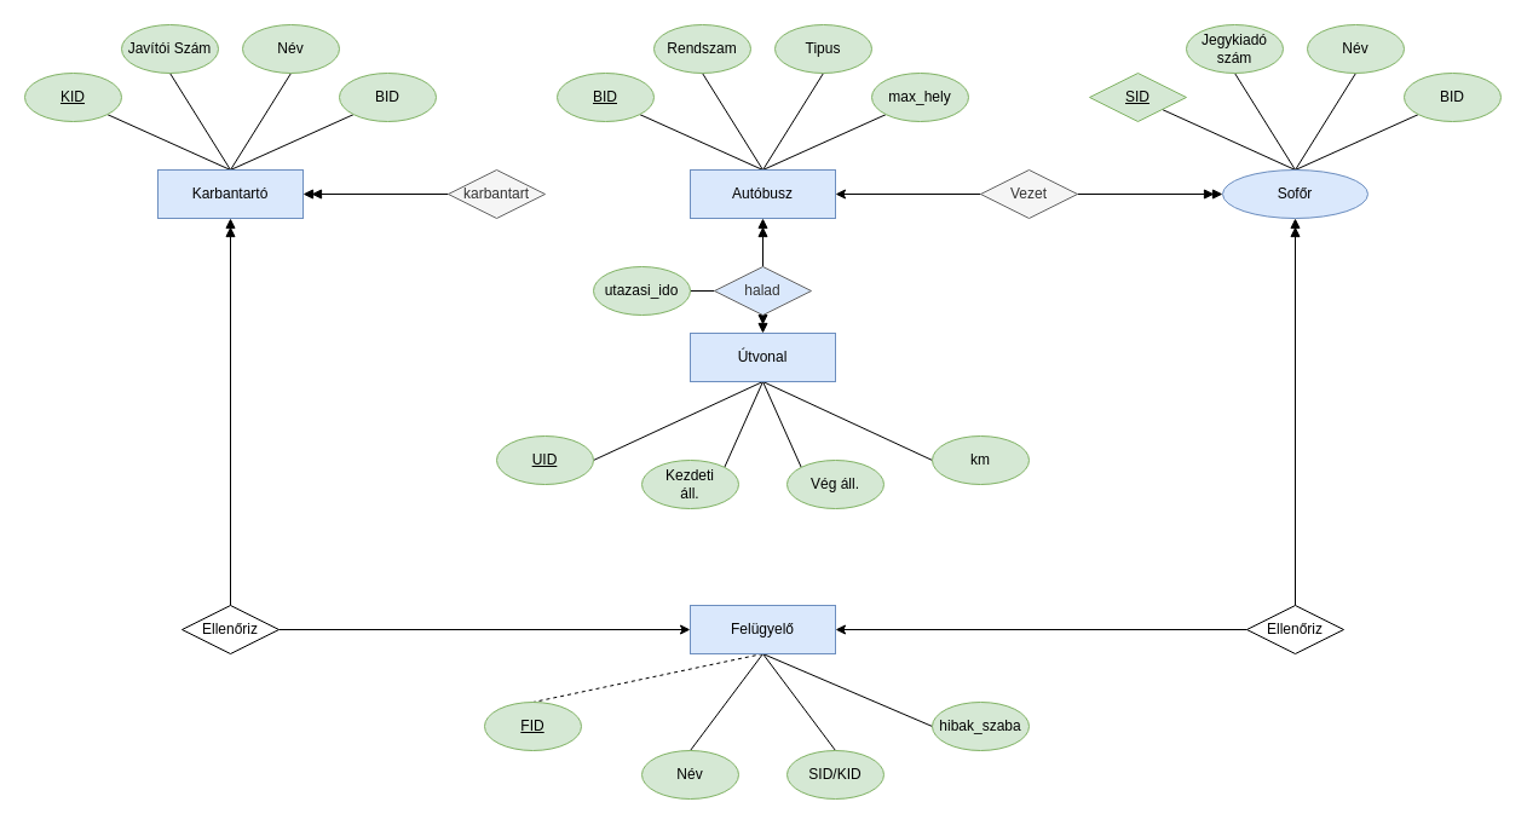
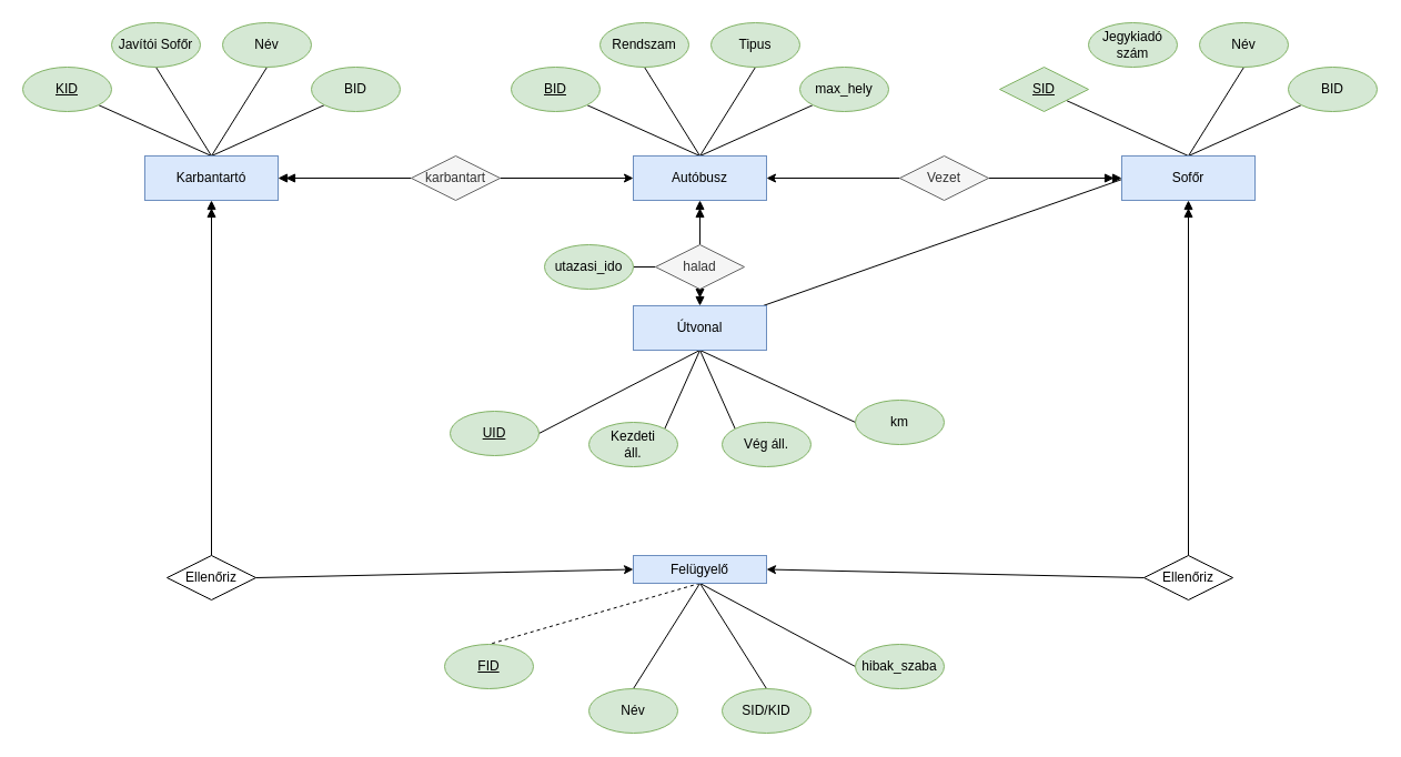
  <mxCell id="0" />
  <mxCell id="1" parent="0" />
  <mxCell id="2" style="rounded=0;orthogonalLoop=1;jettySize=auto;html=1;exitX=0.5;exitY=0;exitDx=0;exitDy=0;entryX=1;entryY=1;entryDx=0;entryDy=0;endArrow=none;endFill=0;" parent="1" source="6" target="8" edge="1"><mxGeometry relative="1" as="geometry" /></mxCell>
  <mxCell id="3" style="edgeStyle=none;rounded=0;orthogonalLoop=1;jettySize=auto;html=1;exitX=0.5;exitY=0;exitDx=0;exitDy=0;entryX=0.5;entryY=1;entryDx=0;entryDy=0;endArrow=none;endFill=0;" parent="1" source="6" target="7" edge="1"><mxGeometry relative="1" as="geometry" /></mxCell>
  <mxCell id="4" style="edgeStyle=none;rounded=0;orthogonalLoop=1;jettySize=auto;html=1;exitX=0.5;exitY=0;exitDx=0;exitDy=0;entryX=0.5;entryY=1;entryDx=0;entryDy=0;endArrow=none;endFill=0;" parent="1" source="6" target="9" edge="1"><mxGeometry relative="1" as="geometry" /></mxCell>
  <mxCell id="5" style="edgeStyle=none;rounded=0;orthogonalLoop=1;jettySize=auto;html=1;exitX=0.5;exitY=0;exitDx=0;exitDy=0;entryX=0;entryY=1;entryDx=0;entryDy=0;endArrow=none;endFill=0;" parent="1" source="6" target="10" edge="1"><mxGeometry relative="1" as="geometry" /></mxCell>
  <mxCell id="6" value="Autóbusz" style="rounded=0;whiteSpace=wrap;html=1;fillColor=#dae8fc;strokeColor=#6c8ebf;" parent="1" vertex="1"><mxGeometry x="570" y="140" width="120" height="40" as="geometry" /></mxCell>
  <mxCell id="7" value="Rendszam" style="ellipse;whiteSpace=wrap;html=1;fillColor=#d5e8d4;strokeColor=#82b366;" parent="1" vertex="1"><mxGeometry x="540" y="20" width="80" height="40" as="geometry" /></mxCell>
  <mxCell id="8" value="&lt;u&gt;BID&lt;/u&gt;" style="ellipse;whiteSpace=wrap;html=1;fillColor=#d5e8d4;strokeColor=#82b366;" parent="1" vertex="1"><mxGeometry x="460" y="60" width="80" height="40" as="geometry" /></mxCell>
  <mxCell id="9" value="Tipus" style="ellipse;whiteSpace=wrap;html=1;fillColor=#d5e8d4;strokeColor=#82b366;" parent="1" vertex="1"><mxGeometry x="640" y="20" width="80" height="40" as="geometry" /></mxCell>
  <mxCell id="10" value="max_hely" style="ellipse;whiteSpace=wrap;html=1;fillColor=#d5e8d4;strokeColor=#82b366;" parent="1" vertex="1"><mxGeometry x="720" y="60" width="80" height="40" as="geometry" /></mxCell>
  <mxCell id="11" style="edgeStyle=none;rounded=0;orthogonalLoop=1;jettySize=auto;html=1;exitX=1;exitY=0.5;exitDx=0;exitDy=0;entryX=0;entryY=0.5;entryDx=0;entryDy=0;endArrow=doubleBlock;endFill=1;" parent="1" source="13" target="18" edge="1"><mxGeometry relative="1" as="geometry" /></mxCell>
  <mxCell id="12" style="edgeStyle=none;rounded=0;orthogonalLoop=1;jettySize=auto;html=1;exitX=0;exitY=0.5;exitDx=0;exitDy=0;entryX=1;entryY=0.5;entryDx=0;entryDy=0;endArrow=classic;endFill=1;" parent="1" source="13" target="6" edge="1"><mxGeometry relative="1" as="geometry" /></mxCell>
  <mxCell id="13" value="Vezet" style="rhombus;whiteSpace=wrap;html=1;fillColor=#f5f5f5;fontColor=#333333;strokeColor=#666666;" parent="1" vertex="1"><mxGeometry x="810" y="140" width="80" height="40" as="geometry" /></mxCell>
  <mxCell id="14" style="rounded=0;orthogonalLoop=1;jettySize=auto;html=1;exitX=0.5;exitY=0;exitDx=0;exitDy=0;entryX=1;entryY=1;entryDx=0;entryDy=0;endArrow=none;endFill=0;" parent="1" source="18" target="20" edge="1"><mxGeometry relative="1" as="geometry" /></mxCell>
- <mxCell id="15" style="edgeStyle=none;rounded=0;orthogonalLoop=1;jettySize=auto;html=1;exitX=0.5;exitY=0;exitDx=0;exitDy=0;entryX=0.5;entryY=1;entryDx=0;entryDy=0;endArrow=none;endFill=0;" parent="1" source="18" target="19" edge="1"><mxGeometry relative="1" as="geometry" /></mxCell>
+ <mxCell id="15" style="edgeStyle=none;rounded=0;orthogonalLoop=1;jettySize=auto;html=1;exitX=0.5;exitY=0;exitDx=0;exitDy=0;endArrow=none;endFill=0;" parent="1" source="18" target="44" edge="1"><mxGeometry relative="1" as="geometry" /></mxCell>
  <mxCell id="16" style="edgeStyle=none;rounded=0;orthogonalLoop=1;jettySize=auto;html=1;exitX=0.5;exitY=0;exitDx=0;exitDy=0;entryX=0.5;entryY=1;entryDx=0;entryDy=0;endArrow=none;endFill=0;" parent="1" source="18" target="21" edge="1"><mxGeometry relative="1" as="geometry" /></mxCell>
  <mxCell id="17" style="edgeStyle=none;rounded=0;orthogonalLoop=1;jettySize=auto;html=1;exitX=0.5;exitY=0;exitDx=0;exitDy=0;entryX=0;entryY=1;entryDx=0;entryDy=0;endArrow=none;endFill=0;" parent="1" source="18" target="22" edge="1"><mxGeometry relative="1" as="geometry" /></mxCell>
- <mxCell id="18" value="Sofőr" style="ellipse;whiteSpace=wrap;html=1;fillColor=#dae8fc;strokeColor=#6c8ebf;" parent="1" vertex="1"><mxGeometry x="1010" y="140" width="120" height="40" as="geometry" /></mxCell>
+ <mxCell id="18" value="Sofőr" style="rounded=0;whiteSpace=wrap;html=1;fillColor=#dae8fc;strokeColor=#6c8ebf;" parent="1" vertex="1"><mxGeometry x="1010" y="140" width="120" height="40" as="geometry" /></mxCell>
  <mxCell id="19" value="Jegykiadó&lt;br&gt;szám" style="ellipse;whiteSpace=wrap;html=1;fillColor=#d5e8d4;strokeColor=#82b366;" parent="1" vertex="1"><mxGeometry x="980" y="20" width="80" height="40" as="geometry" /></mxCell>
  <mxCell id="20" value="&lt;u&gt;SID&lt;/u&gt;" style="rhombus;whiteSpace=wrap;html=1;fillColor=#d5e8d4;strokeColor=#82b366;" parent="1" vertex="1"><mxGeometry x="900" y="60" width="80" height="40" as="geometry" /></mxCell>
  <mxCell id="21" value="Név" style="ellipse;whiteSpace=wrap;html=1;fillColor=#d5e8d4;strokeColor=#82b366;" parent="1" vertex="1"><mxGeometry x="1080" y="20" width="80" height="40" as="geometry" /></mxCell>
  <mxCell id="22" value="BID" style="ellipse;whiteSpace=wrap;html=1;fillColor=#d5e8d4;strokeColor=#82b366;" parent="1" vertex="1"><mxGeometry x="1160" y="60" width="80" height="40" as="geometry" /></mxCell>
  <mxCell id="23" style="rounded=0;orthogonalLoop=1;jettySize=auto;html=1;exitX=0.5;exitY=0;exitDx=0;exitDy=0;entryX=1;entryY=1;entryDx=0;entryDy=0;endArrow=none;endFill=0;" parent="1" source="27" target="29" edge="1"><mxGeometry relative="1" as="geometry" /></mxCell>
  <mxCell id="24" style="edgeStyle=none;rounded=0;orthogonalLoop=1;jettySize=auto;html=1;exitX=0.5;exitY=0;exitDx=0;exitDy=0;entryX=0.5;entryY=1;entryDx=0;entryDy=0;endArrow=none;endFill=0;" parent="1" source="27" target="28" edge="1"><mxGeometry relative="1" as="geometry" /></mxCell>
  <mxCell id="25" style="edgeStyle=none;rounded=0;orthogonalLoop=1;jettySize=auto;html=1;exitX=0.5;exitY=0;exitDx=0;exitDy=0;entryX=0.5;entryY=1;entryDx=0;entryDy=0;endArrow=none;endFill=0;" parent="1" source="27" target="30" edge="1"><mxGeometry relative="1" as="geometry" /></mxCell>
  <mxCell id="26" style="edgeStyle=none;rounded=0;orthogonalLoop=1;jettySize=auto;html=1;exitX=0.5;exitY=0;exitDx=0;exitDy=0;entryX=0;entryY=1;entryDx=0;entryDy=0;endArrow=none;endFill=0;" parent="1" source="27" target="31" edge="1"><mxGeometry relative="1" as="geometry" /></mxCell>
  <mxCell id="27" value="Karbantartó" style="rounded=0;whiteSpace=wrap;html=1;fillColor=#dae8fc;strokeColor=#6c8ebf;" parent="1" vertex="1"><mxGeometry x="130" y="140" width="120" height="40" as="geometry" /></mxCell>
- <mxCell id="28" value="Javítói Szám" style="ellipse;whiteSpace=wrap;html=1;fillColor=#d5e8d4;strokeColor=#82b366;" parent="1" vertex="1"><mxGeometry x="100" y="20" width="80" height="40" as="geometry" /></mxCell>
+ <mxCell id="28" value="Javítói Sofőr" style="ellipse;whiteSpace=wrap;html=1;fillColor=#d5e8d4;strokeColor=#82b366;" parent="1" vertex="1"><mxGeometry x="100" y="20" width="80" height="40" as="geometry" /></mxCell>
  <mxCell id="29" value="&lt;u&gt;KID&lt;/u&gt;" style="ellipse;whiteSpace=wrap;html=1;fillColor=#d5e8d4;strokeColor=#82b366;" parent="1" vertex="1"><mxGeometry x="20" y="60" width="80" height="40" as="geometry" /></mxCell>
  <mxCell id="30" value="Név" style="ellipse;whiteSpace=wrap;html=1;fillColor=#d5e8d4;strokeColor=#82b366;" parent="1" vertex="1"><mxGeometry x="200" y="20" width="80" height="40" as="geometry" /></mxCell>
  <mxCell id="31" value="BID" style="ellipse;whiteSpace=wrap;html=1;fillColor=#d5e8d4;strokeColor=#82b366;" parent="1" vertex="1"><mxGeometry x="280" y="60" width="80" height="40" as="geometry" /></mxCell>
  <mxCell id="32" style="edgeStyle=none;rounded=0;orthogonalLoop=1;jettySize=auto;html=1;exitX=0;exitY=0.5;exitDx=0;exitDy=0;entryX=1;entryY=0.5;entryDx=0;entryDy=0;endArrow=doubleBlock;endFill=1;" parent="1" source="34" target="27" edge="1"><mxGeometry relative="1" as="geometry" /></mxCell>
+ <mxCell id="33" style="edgeStyle=none;rounded=0;orthogonalLoop=1;jettySize=auto;html=1;exitX=1;exitY=0.5;exitDx=0;exitDy=0;entryX=0;entryY=0.5;entryDx=0;entryDy=0;endArrow=classic;endFill=1;" parent="1" source="34" target="6" edge="1"><mxGeometry relative="1" as="geometry" /></mxCell>
  <mxCell id="34" value="karbantart" style="rhombus;whiteSpace=wrap;html=1;fillColor=#f5f5f5;fontColor=#333333;strokeColor=#666666;" parent="1" vertex="1"><mxGeometry x="370" y="140" width="80" height="40" as="geometry" /></mxCell>
  <mxCell id="35" style="edgeStyle=none;rounded=0;orthogonalLoop=1;jettySize=auto;html=1;exitX=0.5;exitY=1;exitDx=0;exitDy=0;entryX=0.5;entryY=0;entryDx=0;entryDy=0;endArrow=doubleBlock;endFill=1;" parent="1" source="38" target="44" edge="1"><mxGeometry relative="1" as="geometry" /></mxCell>
  <mxCell id="36" style="edgeStyle=none;rounded=0;orthogonalLoop=1;jettySize=auto;html=1;exitX=0.5;exitY=0;exitDx=0;exitDy=0;entryX=0.5;entryY=1;entryDx=0;entryDy=0;endArrow=doubleBlock;endFill=1;" parent="1" source="38" target="6" edge="1"><mxGeometry relative="1" as="geometry" /></mxCell>
  <mxCell id="37" style="edgeStyle=orthogonalEdgeStyle;rounded=0;orthogonalLoop=1;jettySize=auto;html=1;exitX=0;exitY=0.5;exitDx=0;exitDy=0;entryX=1;entryY=0.5;entryDx=0;entryDy=0;endArrow=none;endFill=0;" edge="1" parent="1" source="38" target="62"><mxGeometry relative="1" as="geometry" /></mxCell>
- <mxCell id="38" value="halad" style="rhombus;whiteSpace=wrap;html=1;fillColor=#dae8fc;fontColor=#333333;strokeColor=#666666;" parent="1" vertex="1"><mxGeometry x="590" y="220" width="80" height="40" as="geometry" /></mxCell>
+ <mxCell id="38" value="halad" style="rhombus;whiteSpace=wrap;html=1;fillColor=#f5f5f5;fontColor=#333333;strokeColor=#666666;" parent="1" vertex="1"><mxGeometry x="590" y="220" width="80" height="40" as="geometry" /></mxCell>
  <mxCell id="39" style="edgeStyle=none;rounded=0;orthogonalLoop=1;jettySize=auto;html=1;exitX=1;exitY=0;exitDx=0;exitDy=0;endArrow=classic;endFill=1;" parent="1" source="38" target="38" edge="1"><mxGeometry relative="1" as="geometry" /></mxCell>
  <mxCell id="40" style="edgeStyle=none;rounded=0;orthogonalLoop=1;jettySize=auto;html=1;exitX=0.5;exitY=1;exitDx=0;exitDy=0;entryX=1;entryY=0.5;entryDx=0;entryDy=0;endArrow=none;endFill=0;" parent="1" source="44" target="45" edge="1"><mxGeometry relative="1" as="geometry" /></mxCell>
  <mxCell id="41" style="rounded=0;orthogonalLoop=1;jettySize=auto;html=1;exitX=0.5;exitY=1;exitDx=0;exitDy=0;entryX=0;entryY=0.5;entryDx=0;entryDy=0;endArrow=none;endFill=0;" edge="1" parent="1" source="44" target="63"><mxGeometry relative="1" as="geometry" /></mxCell>
  <mxCell id="42" style="edgeStyle=none;rounded=0;orthogonalLoop=1;jettySize=auto;html=1;exitX=0.5;exitY=1;exitDx=0;exitDy=0;entryX=0;entryY=0;entryDx=0;entryDy=0;endArrow=none;endFill=0;" edge="1" parent="1" source="44" target="47"><mxGeometry relative="1" as="geometry" /></mxCell>
  <mxCell id="43" style="edgeStyle=none;rounded=0;orthogonalLoop=1;jettySize=auto;html=1;exitX=0.5;exitY=1;exitDx=0;exitDy=0;entryX=1;entryY=0;entryDx=0;entryDy=0;endArrow=none;endFill=0;" edge="1" parent="1" source="44" target="46"><mxGeometry relative="1" as="geometry" /></mxCell>
  <mxCell id="44" value="Útvonal" style="rounded=0;whiteSpace=wrap;html=1;fillColor=#dae8fc;strokeColor=#6c8ebf;" parent="1" vertex="1"><mxGeometry x="570" y="275" width="120" height="40" as="geometry" /></mxCell>
- <mxCell id="45" value="&lt;u&gt;UID&lt;/u&gt;" style="ellipse;whiteSpace=wrap;html=1;fillColor=#d5e8d4;strokeColor=#82b366;" parent="1" vertex="1"><mxGeometry x="410" y="360" width="80" height="40" as="geometry" /></mxCell>
+ <mxCell id="45" value="&lt;u&gt;UID&lt;/u&gt;" style="ellipse;whiteSpace=wrap;html=1;fillColor=#d5e8d4;strokeColor=#82b366;" parent="1" vertex="1"><mxGeometry x="405" y="370" width="80" height="40" as="geometry" /></mxCell>
  <mxCell id="46" value="Kezdeti&lt;br&gt;áll." style="ellipse;whiteSpace=wrap;html=1;fillColor=#d5e8d4;strokeColor=#82b366;" parent="1" vertex="1"><mxGeometry x="530" y="380" width="80" height="40" as="geometry" /></mxCell>
  <mxCell id="47" value="Vég áll." style="ellipse;whiteSpace=wrap;html=1;fillColor=#d5e8d4;strokeColor=#82b366;" parent="1" vertex="1"><mxGeometry x="650" y="380" width="80" height="40" as="geometry" /></mxCell>
  <mxCell id="48" style="edgeStyle=none;rounded=0;orthogonalLoop=1;jettySize=auto;html=1;exitX=0.5;exitY=0;exitDx=0;exitDy=0;entryX=0.5;entryY=1;entryDx=0;entryDy=0;endArrow=doubleBlock;endFill=1;" parent="1" source="50" target="27" edge="1"><mxGeometry relative="1" as="geometry" /></mxCell>
  <mxCell id="49" style="edgeStyle=none;rounded=0;orthogonalLoop=1;jettySize=auto;html=1;exitX=1;exitY=0.5;exitDx=0;exitDy=0;entryX=0;entryY=0.5;entryDx=0;entryDy=0;endArrow=classic;endFill=1;" parent="1" source="50" target="58" edge="1"><mxGeometry relative="1" as="geometry" /></mxCell>
  <mxCell id="50" value="Ellenőriz" style="rhombus;whiteSpace=wrap;html=1;" parent="1" vertex="1"><mxGeometry x="150" y="500" width="80" height="40" as="geometry" /></mxCell>
  <mxCell id="51" style="edgeStyle=none;rounded=0;orthogonalLoop=1;jettySize=auto;html=1;exitX=0.5;exitY=0;exitDx=0;exitDy=0;entryX=0.5;entryY=1;entryDx=0;entryDy=0;endArrow=doubleBlock;endFill=1;" parent="1" source="53" target="18" edge="1"><mxGeometry relative="1" as="geometry" /></mxCell>
  <mxCell id="52" style="edgeStyle=none;rounded=0;orthogonalLoop=1;jettySize=auto;html=1;exitX=0;exitY=0.5;exitDx=0;exitDy=0;entryX=1;entryY=0.5;entryDx=0;entryDy=0;endArrow=classic;endFill=1;" parent="1" source="53" target="58" edge="1"><mxGeometry relative="1" as="geometry" /></mxCell>
  <mxCell id="53" value="Ellenőriz" style="rhombus;whiteSpace=wrap;html=1;" parent="1" vertex="1"><mxGeometry x="1030" y="500" width="80" height="40" as="geometry" /></mxCell>
  <mxCell id="54" style="edgeStyle=none;rounded=0;orthogonalLoop=1;jettySize=auto;html=1;exitX=0.5;exitY=1;exitDx=0;exitDy=0;entryX=0.5;entryY=0;entryDx=0;entryDy=0;endArrow=none;endFill=0;" parent="1" source="58" target="60" edge="1"><mxGeometry relative="1" as="geometry" /></mxCell>
  <mxCell id="55" style="edgeStyle=none;rounded=0;orthogonalLoop=1;jettySize=auto;html=1;exitX=0.5;exitY=1;exitDx=0;exitDy=0;entryX=0.5;entryY=0;entryDx=0;entryDy=0;endArrow=none;endFill=0;" parent="1" source="58" target="61" edge="1"><mxGeometry relative="1" as="geometry" /></mxCell>
  <mxCell id="56" style="edgeStyle=none;rounded=0;orthogonalLoop=1;jettySize=auto;html=1;exitX=0.5;exitY=1;exitDx=0;exitDy=0;entryX=0.5;entryY=0;entryDx=0;entryDy=0;endArrow=none;endFill=0;dashed=1;" parent="1" source="58" target="59" edge="1"><mxGeometry relative="1" as="geometry" /></mxCell>
  <mxCell id="57" style="edgeStyle=none;rounded=0;orthogonalLoop=1;jettySize=auto;html=1;exitX=0.5;exitY=1;exitDx=0;exitDy=0;entryX=0;entryY=0.5;entryDx=0;entryDy=0;endArrow=none;endFill=0;" edge="1" parent="1" source="58" target="64"><mxGeometry relative="1" as="geometry" /></mxCell>
- <mxCell id="58" value="Felügyelő" style="rounded=0;whiteSpace=wrap;html=1;fillColor=#dae8fc;strokeColor=#6c8ebf;" parent="1" vertex="1"><mxGeometry x="570" y="500" width="120" height="40" as="geometry" /></mxCell>
+ <mxCell id="58" value="Felügyelő" style="rounded=0;whiteSpace=wrap;html=1;fillColor=#dae8fc;strokeColor=#6c8ebf;" parent="1" vertex="1"><mxGeometry x="570" y="500" width="120" height="25" as="geometry" /></mxCell>
  <mxCell id="59" value="&lt;u&gt;FID&lt;/u&gt;" style="ellipse;whiteSpace=wrap;html=1;fillColor=#d5e8d4;strokeColor=#82b366;" parent="1" vertex="1"><mxGeometry x="400" y="580" width="80" height="40" as="geometry" /></mxCell>
  <mxCell id="60" value="Név" style="ellipse;whiteSpace=wrap;html=1;fillColor=#d5e8d4;strokeColor=#82b366;" parent="1" vertex="1"><mxGeometry x="530" y="620" width="80" height="40" as="geometry" /></mxCell>
  <mxCell id="61" value="SID/KID" style="ellipse;whiteSpace=wrap;html=1;fillColor=#d5e8d4;strokeColor=#82b366;" parent="1" vertex="1"><mxGeometry x="650" y="620" width="80" height="40" as="geometry" /></mxCell>
  <mxCell id="62" value="utazasi_ido" style="ellipse;whiteSpace=wrap;html=1;fillColor=#d5e8d4;strokeColor=#82b366;" vertex="1" parent="1"><mxGeometry x="490" y="220" width="80" height="40" as="geometry" /></mxCell>
  <mxCell id="63" value="km" style="ellipse;whiteSpace=wrap;html=1;fillColor=#d5e8d4;strokeColor=#82b366;" vertex="1" parent="1"><mxGeometry x="770" y="360" width="80" height="40" as="geometry" /></mxCell>
  <mxCell id="64" value="hibak_szaba" style="ellipse;whiteSpace=wrap;html=1;fillColor=#d5e8d4;strokeColor=#82b366;" vertex="1" parent="1"><mxGeometry x="770" y="580" width="80" height="40" as="geometry" /></mxCell>
